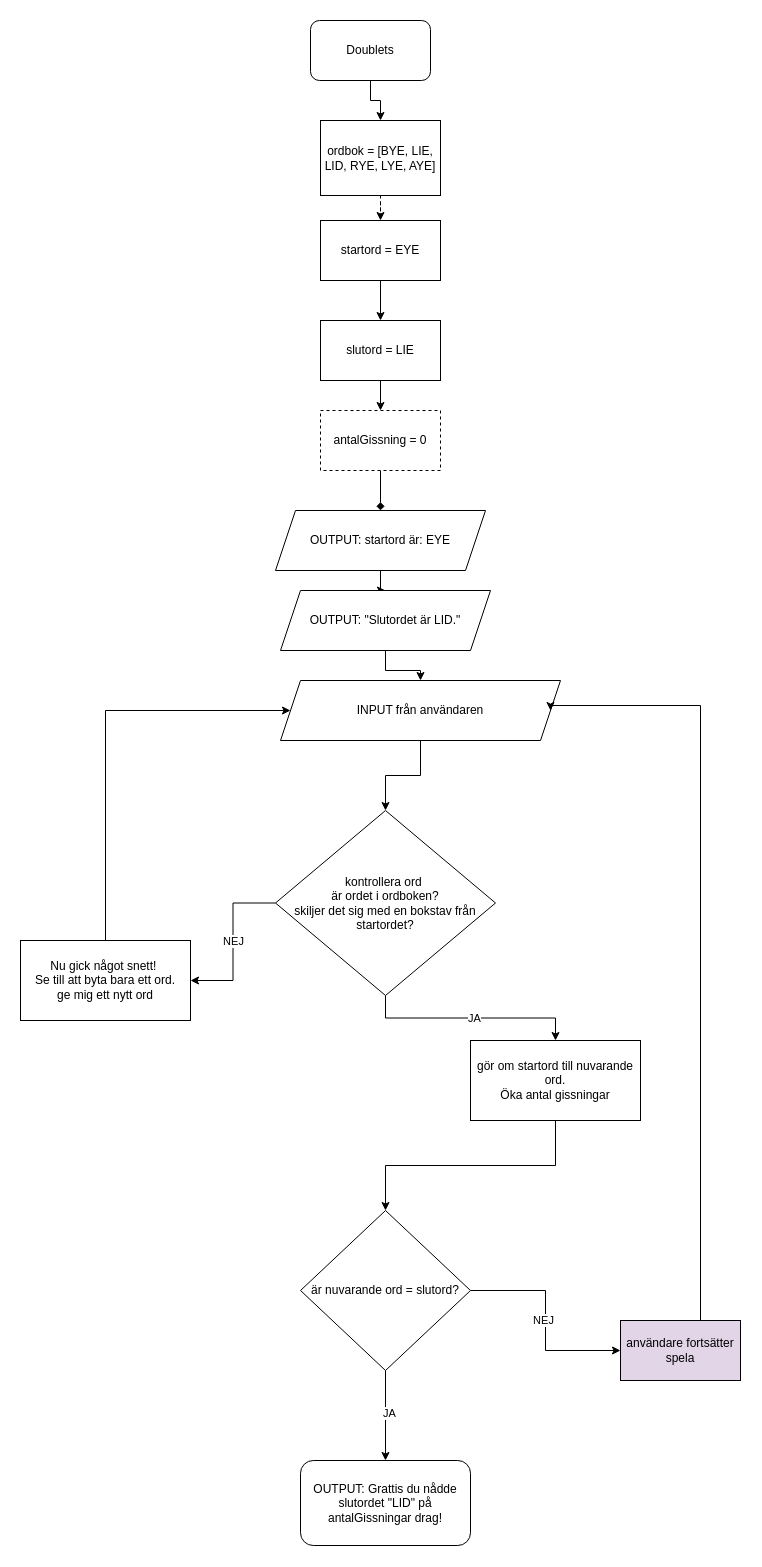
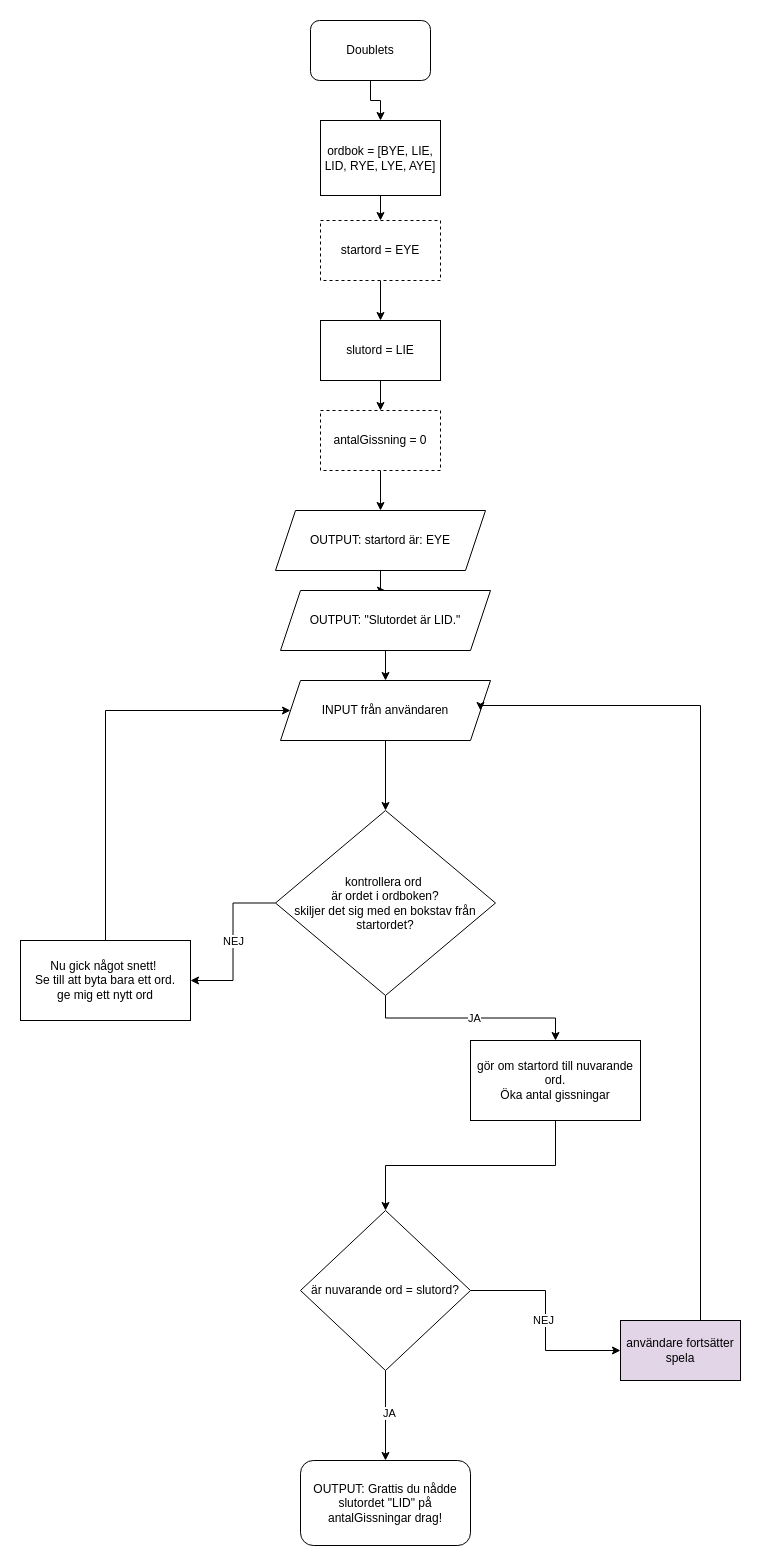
  <mxCell id="0" />
  <mxCell id="1" parent="0" />
  <mxCell id="2" value="" style="edgeStyle=orthogonalEdgeStyle;rounded=0;orthogonalLoop=1;jettySize=auto;html=1;" edge="1" parent="1" source="3" target="9"><mxGeometry relative="1" as="geometry" /></mxCell>
  <mxCell id="3" value="Doublets" style="rounded=1;whiteSpace=wrap;html=1;" vertex="1" parent="1"><mxGeometry x="310" y="20" width="120" height="60" as="geometry" /></mxCell>
  <mxCell id="4" value="" style="edgeStyle=orthogonalEdgeStyle;rounded=0;orthogonalLoop=1;jettySize=auto;html=1;" edge="1" parent="1" source="5" target="7"><mxGeometry relative="1" as="geometry" /></mxCell>
- <mxCell id="5" value="startord = EYE" style="rounded=0;whiteSpace=wrap;html=1;" vertex="1" parent="1"><mxGeometry x="320" y="220" width="120" height="60" as="geometry" /></mxCell>
+ <mxCell id="5" value="startord = EYE" style="rounded=0;whiteSpace=wrap;html=1;dashed=1;" vertex="1" parent="1"><mxGeometry x="320" y="220" width="120" height="60" as="geometry" /></mxCell>
  <mxCell id="6" value="" style="edgeStyle=orthogonalEdgeStyle;rounded=0;orthogonalLoop=1;jettySize=auto;html=1;" edge="1" parent="1" source="7" target="33"><mxGeometry relative="1" as="geometry" /></mxCell>
  <mxCell id="7" value="slutord = LIE" style="rounded=0;whiteSpace=wrap;html=1;" vertex="1" parent="1"><mxGeometry x="320" y="320" width="120" height="60" as="geometry" /></mxCell>
- <mxCell id="8" value="" style="edgeStyle=orthogonalEdgeStyle;rounded=0;orthogonalLoop=1;jettySize=auto;html=1;dashed=1;" edge="1" parent="1" source="9" target="5"><mxGeometry relative="1" as="geometry" /></mxCell>
+ <mxCell id="8" value="" style="edgeStyle=orthogonalEdgeStyle;rounded=0;orthogonalLoop=1;jettySize=auto;html=1;" edge="1" parent="1" source="9" target="5"><mxGeometry relative="1" as="geometry" /></mxCell>
  <mxCell id="9" value="ordbok = [BYE, LIE, LID, RYE, LYE, AYE]" style="rounded=0;whiteSpace=wrap;html=1;" vertex="1" parent="1"><mxGeometry x="320" y="120" width="120" height="75" as="geometry" /></mxCell>
  <mxCell id="10" value="" style="edgeStyle=orthogonalEdgeStyle;rounded=0;orthogonalLoop=1;jettySize=auto;html=1;" edge="1" parent="1" source="11" target="13"><mxGeometry relative="1" as="geometry" /></mxCell>
  <mxCell id="11" value="OUTPUT: startord är: EYE" style="shape=parallelogram;perimeter=parallelogramPerimeter;whiteSpace=wrap;html=1;fixedSize=1;rounded=0;" vertex="1" parent="1"><mxGeometry x="275" y="510" width="210" height="60" as="geometry" /></mxCell>
  <mxCell id="12" value="" style="edgeStyle=orthogonalEdgeStyle;rounded=0;orthogonalLoop=1;jettySize=auto;html=1;" edge="1" parent="1" source="13" target="15"><mxGeometry relative="1" as="geometry" /></mxCell>
  <mxCell id="13" value="OUTPUT: &quot;Slutordet är LID.&quot;" style="shape=parallelogram;perimeter=parallelogramPerimeter;whiteSpace=wrap;html=1;fixedSize=1;rounded=0;" vertex="1" parent="1"><mxGeometry x="280" y="590" width="210" height="60" as="geometry" /></mxCell>
  <mxCell id="14" value="" style="edgeStyle=orthogonalEdgeStyle;rounded=0;orthogonalLoop=1;jettySize=auto;html=1;" edge="1" parent="1" source="15" target="19"><mxGeometry relative="1" as="geometry" /></mxCell>
- <mxCell id="15" value="INPUT från användaren" style="shape=parallelogram;perimeter=parallelogramPerimeter;whiteSpace=wrap;html=1;fixedSize=1;rounded=0;" vertex="1" parent="1"><mxGeometry x="280" y="680" width="280" height="60" as="geometry" /></mxCell>
+ <mxCell id="15" value="INPUT från användaren" style="shape=parallelogram;perimeter=parallelogramPerimeter;whiteSpace=wrap;html=1;fixedSize=1;rounded=0;" vertex="1" parent="1"><mxGeometry x="280" y="680" width="210" height="60" as="geometry" /></mxCell>
  <mxCell id="16" value="NEJ" style="edgeStyle=orthogonalEdgeStyle;rounded=0;orthogonalLoop=1;jettySize=auto;html=1;" edge="1" parent="1" source="19" target="21"><mxGeometry relative="1" as="geometry" /></mxCell>
  <mxCell id="17" value="" style="edgeStyle=orthogonalEdgeStyle;rounded=0;orthogonalLoop=1;jettySize=auto;html=1;" edge="1" parent="1" source="19" target="23"><mxGeometry relative="1" as="geometry" /></mxCell>
  <mxCell id="18" value="JA" style="edgeLabel;html=1;align=center;verticalAlign=middle;resizable=0;points=[];" vertex="1" connectable="0" parent="17"><mxGeometry x="0.031" relative="1" as="geometry"><mxPoint as="offset" /></mxGeometry></mxCell>
  <mxCell id="19" value="kontrollera ord&amp;nbsp;&lt;div&gt;är ordet i ordboken?&lt;/div&gt;&lt;div&gt;skiljer det sig med en bokstav från startordet?&lt;/div&gt;" style="rhombus;whiteSpace=wrap;html=1;rounded=0;" vertex="1" parent="1"><mxGeometry x="275" y="810" width="220" height="185" as="geometry" /></mxCell>
  <mxCell id="20" style="edgeStyle=orthogonalEdgeStyle;rounded=0;orthogonalLoop=1;jettySize=auto;html=1;exitX=0.5;exitY=0;exitDx=0;exitDy=0;entryX=0;entryY=0.5;entryDx=0;entryDy=0;" edge="1" parent="1" source="21" target="15"><mxGeometry relative="1" as="geometry"><Array as="points"><mxPoint x="105" y="710" /><mxPoint x="285" y="710" /></Array></mxGeometry></mxCell>
  <mxCell id="21" value="Nu gick något snett!&amp;nbsp;&lt;div&gt;Se till att byta bara ett ord.&lt;div&gt;ge mig ett nytt ord&lt;/div&gt;&lt;/div&gt;" style="whiteSpace=wrap;html=1;rounded=0;" vertex="1" parent="1"><mxGeometry x="20" y="940" width="170" height="80" as="geometry" /></mxCell>
  <mxCell id="22" value="" style="edgeStyle=orthogonalEdgeStyle;rounded=0;orthogonalLoop=1;jettySize=auto;html=1;" edge="1" parent="1" source="23" target="28"><mxGeometry relative="1" as="geometry" /></mxCell>
  <mxCell id="23" value="gör om startord till nuvarande ord.&lt;div&gt;Öka antal gissningar&lt;/div&gt;" style="whiteSpace=wrap;html=1;rounded=0;" vertex="1" parent="1"><mxGeometry x="470" y="1040" width="170" height="80" as="geometry" /></mxCell>
  <mxCell id="24" value="" style="edgeStyle=orthogonalEdgeStyle;rounded=0;orthogonalLoop=1;jettySize=auto;html=1;" edge="1" parent="1" source="28" target="30"><mxGeometry relative="1" as="geometry" /></mxCell>
  <mxCell id="25" value="NEJ" style="edgeLabel;html=1;align=center;verticalAlign=middle;resizable=0;points=[];" connectable="0" vertex="1" parent="24"><mxGeometry x="-0.009" y="-3" relative="1" as="geometry"><mxPoint as="offset" /></mxGeometry></mxCell>
  <mxCell id="26" value="" style="edgeStyle=orthogonalEdgeStyle;rounded=0;orthogonalLoop=1;jettySize=auto;html=1;" edge="1" parent="1" source="28" target="31"><mxGeometry relative="1" as="geometry" /></mxCell>
  <mxCell id="27" value="JA" style="edgeLabel;html=1;align=center;verticalAlign=middle;resizable=0;points=[];" connectable="0" vertex="1" parent="26"><mxGeometry x="-0.056" y="3" relative="1" as="geometry"><mxPoint as="offset" /></mxGeometry></mxCell>
  <mxCell id="28" value="är nuvarande ord = slutord?" style="rhombus;whiteSpace=wrap;html=1;rounded=0;" vertex="1" parent="1"><mxGeometry x="300" y="1210" width="170" height="160" as="geometry" /></mxCell>
  <mxCell id="29" style="edgeStyle=orthogonalEdgeStyle;rounded=0;orthogonalLoop=1;jettySize=auto;html=1;entryX=1;entryY=0.5;entryDx=0;entryDy=0;" edge="1" parent="1" source="30" target="15"><mxGeometry relative="1" as="geometry"><Array as="points"><mxPoint x="700" y="705" /></Array></mxGeometry></mxCell>
  <mxCell id="30" value="användare fortsätter spela" style="whiteSpace=wrap;html=1;rounded=0;fillColor=#e1d5e7;" vertex="1" parent="1"><mxGeometry x="620" y="1320" width="120" height="60" as="geometry" /></mxCell>
  <mxCell id="31" value="OUTPUT: Grattis du nådde slutordet &quot;LID&quot; på antalGissningar drag!" style="rounded=1;whiteSpace=wrap;html=1;" vertex="1" parent="1"><mxGeometry x="300" y="1460" width="170" height="85" as="geometry" /></mxCell>
- <mxCell id="32" value="" style="edgeStyle=orthogonalEdgeStyle;rounded=0;orthogonalLoop=1;jettySize=auto;html=1;endArrow=diamond;" edge="1" parent="1" source="33" target="11"><mxGeometry relative="1" as="geometry" /></mxCell>
+ <mxCell id="32" value="" style="edgeStyle=orthogonalEdgeStyle;rounded=0;orthogonalLoop=1;jettySize=auto;html=1;" edge="1" parent="1" source="33" target="11"><mxGeometry relative="1" as="geometry" /></mxCell>
  <mxCell id="33" value="antalGissning = 0" style="rounded=0;whiteSpace=wrap;html=1;dashed=1;" vertex="1" parent="1"><mxGeometry x="320" y="410" width="120" height="60" as="geometry" /></mxCell>
